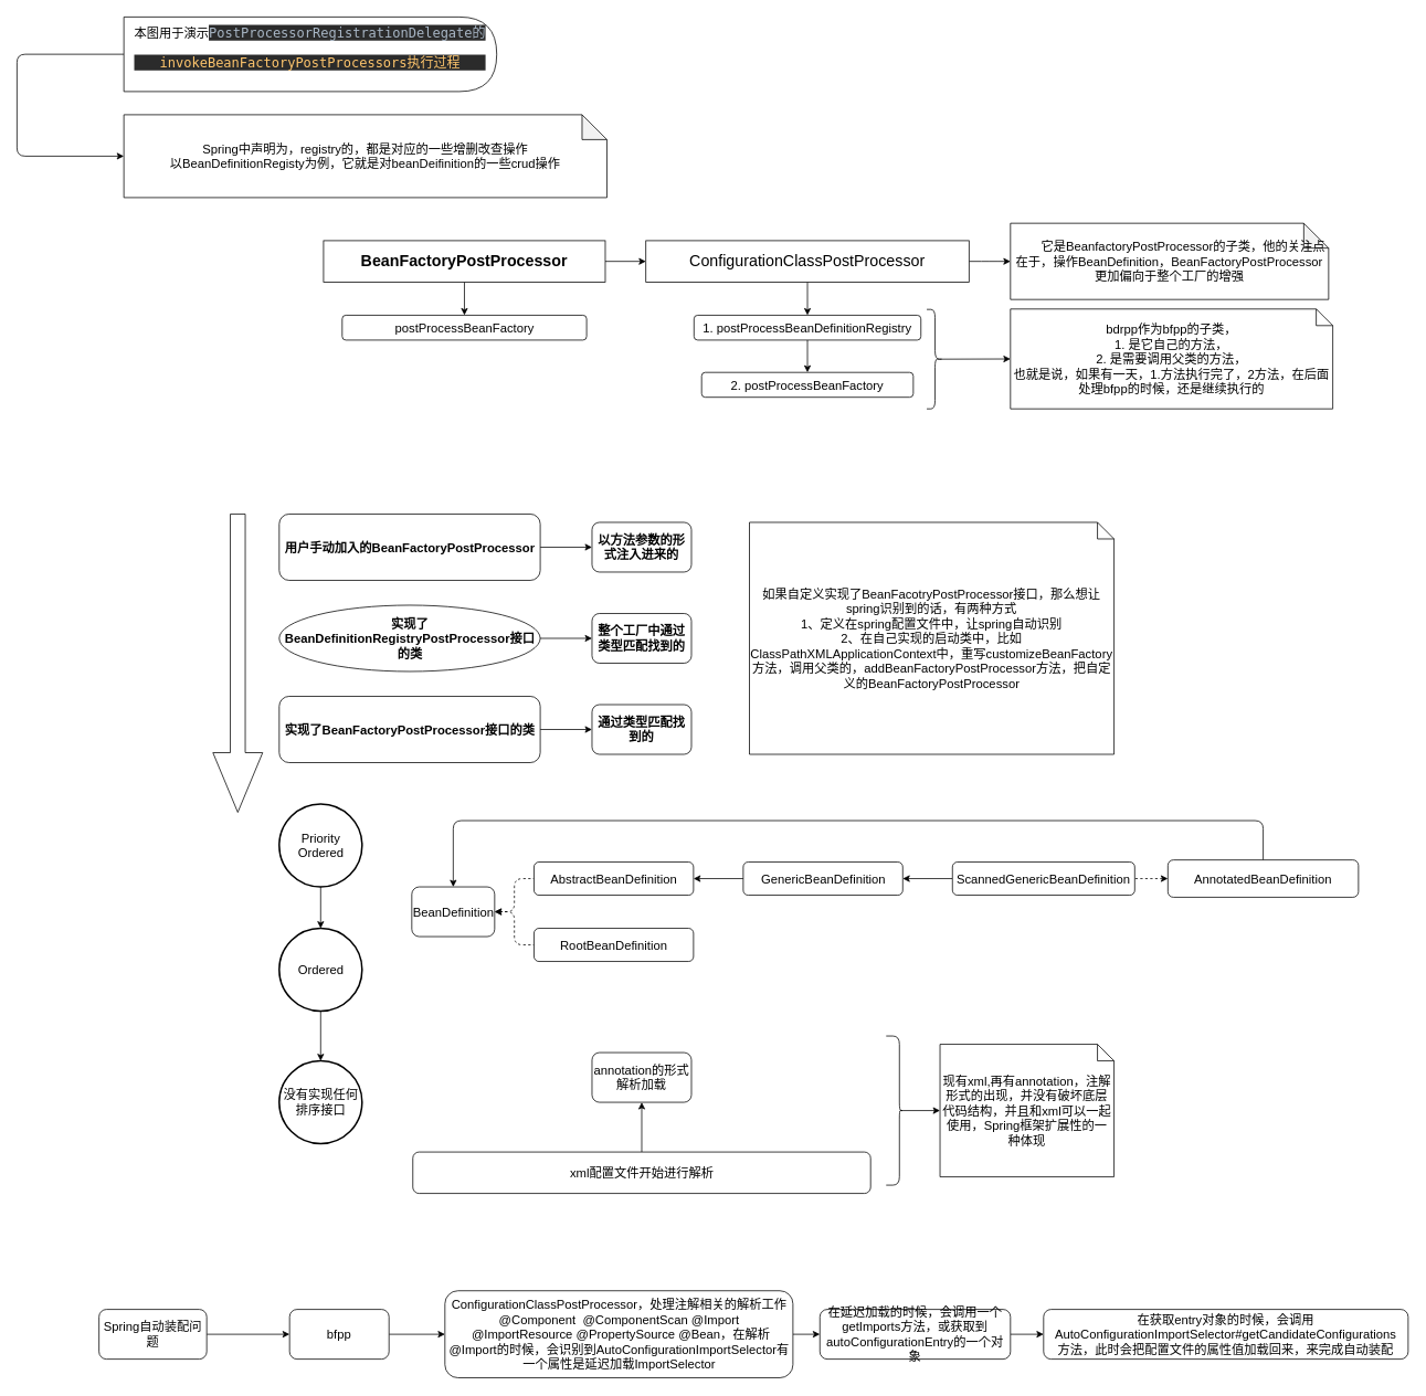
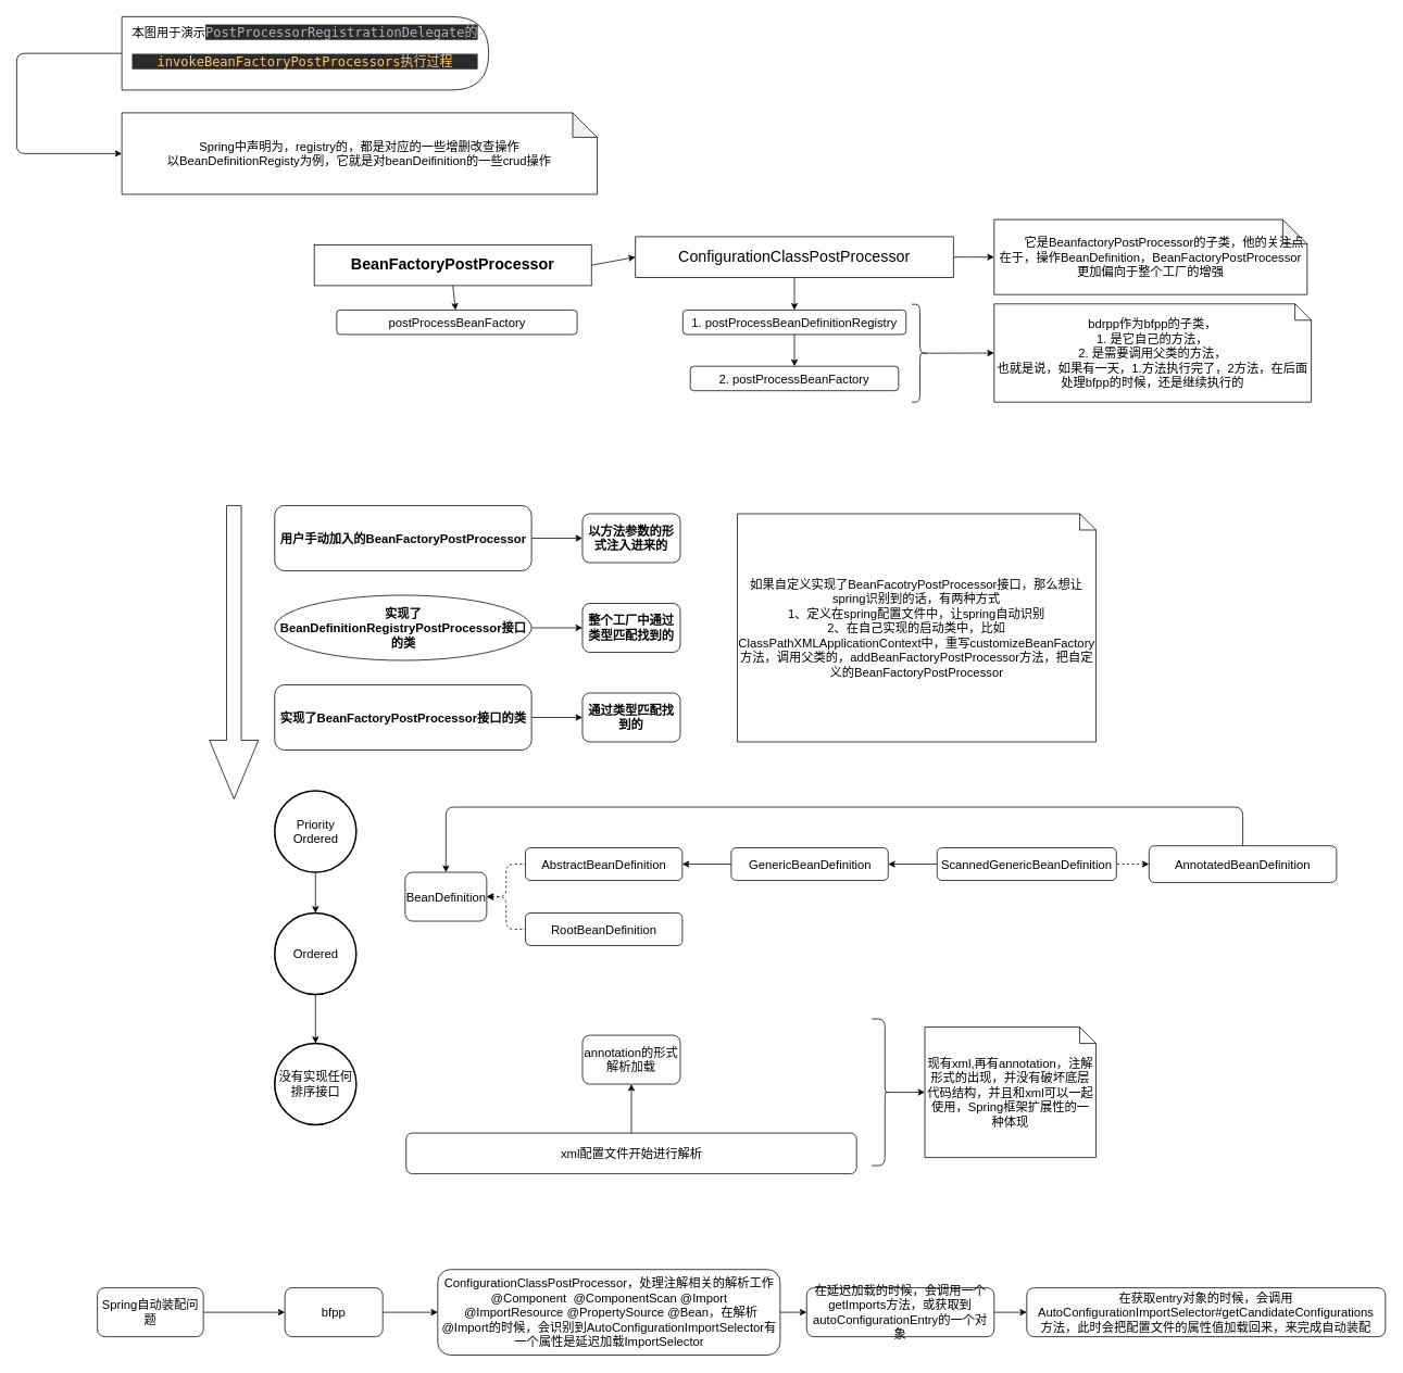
  <mxCell id="0" />
  <mxCell id="1" parent="0" />
  <mxCell id="2" style="edgeStyle=none;html=1;exitX=1;exitY=0.5;exitDx=0;exitDy=0;entryX=0;entryY=0.5;entryDx=0;entryDy=0;" parent="1" source="4" target="7" edge="1"><mxGeometry relative="1" as="geometry"><Array as="points" /></mxGeometry></mxCell>
  <mxCell id="3" style="edgeStyle=none;html=1;exitX=0.5;exitY=1;exitDx=0;exitDy=0;fontSize=15;" parent="1" source="4" target="21" edge="1"><mxGeometry relative="1" as="geometry"><mxPoint x="560" y="380" as="targetPoint" /></mxGeometry></mxCell>
- <mxCell id="4" value="&lt;b&gt;&lt;font style=&quot;font-size: 19px&quot;&gt;BeanFactoryPostProcessor&lt;/font&gt;&lt;/b&gt;" style="rounded=0;whiteSpace=wrap;html=1;" parent="1" vertex="1"><mxGeometry x="390" y="290" width="340" height="50" as="geometry" /></mxCell>
+ <mxCell id="4" value="&lt;b&gt;&lt;font style=&quot;font-size: 19px&quot;&gt;BeanFactoryPostProcessor&lt;/font&gt;&lt;/b&gt;" style="rounded=0;whiteSpace=wrap;html=1;" parent="1" vertex="1"><mxGeometry x="385" y="300" width="340" height="50" as="geometry" /></mxCell>
  <mxCell id="5" style="edgeStyle=none;html=1;exitX=0.5;exitY=1;exitDx=0;exitDy=0;fontSize=15;" parent="1" source="7" target="20" edge="1"><mxGeometry relative="1" as="geometry"><mxPoint x="974" y="400" as="targetPoint" /></mxGeometry></mxCell>
  <mxCell id="6" style="edgeStyle=elbowEdgeStyle;html=1;exitX=1;exitY=0.5;exitDx=0;exitDy=0;entryX=0;entryY=0.5;entryDx=0;entryDy=0;entryPerimeter=0;" edge="1" parent="1" source="7" target="60"><mxGeometry relative="1" as="geometry" /></mxCell>
  <mxCell id="7" value="&lt;font style=&quot;font-size: 19px&quot;&gt;ConfigurationClassPostProcessor&lt;/font&gt;" style="rounded=0;whiteSpace=wrap;html=1;" parent="1" vertex="1"><mxGeometry x="779" y="290" width="390" height="50" as="geometry" /></mxCell>
  <mxCell id="8" value="" style="shape=singleArrow;direction=south;whiteSpace=wrap;html=1;" parent="1" vertex="1"><mxGeometry x="256.5" y="620" width="60" height="360" as="geometry" /></mxCell>
  <mxCell id="9" style="edgeStyle=none;html=1;exitX=1;exitY=0.5;exitDx=0;exitDy=0;" parent="1" source="10" target="11" edge="1"><mxGeometry relative="1" as="geometry" /></mxCell>
  <mxCell id="10" value="用户手动加入的BeanFactoryPostProcessor" style="rounded=1;whiteSpace=wrap;html=1;fontSize=15;fontStyle=1" parent="1" vertex="1"><mxGeometry x="336.5" y="620" width="315" height="80" as="geometry" /></mxCell>
  <mxCell id="11" value="以方法参数的形式注入进来的" style="rounded=1;whiteSpace=wrap;html=1;fontSize=15;fontStyle=1" parent="1" vertex="1"><mxGeometry x="714" y="630" width="120" height="60" as="geometry" /></mxCell>
  <mxCell id="12" value="整个工厂中通过类型匹配找到的" style="rounded=1;whiteSpace=wrap;html=1;fontSize=15;fontStyle=1" parent="1" vertex="1"><mxGeometry x="714" y="740" width="120" height="60" as="geometry" /></mxCell>
  <mxCell id="13" style="edgeStyle=none;html=1;exitX=1;exitY=0.5;exitDx=0;exitDy=0;" parent="1" source="14" target="12" edge="1"><mxGeometry relative="1" as="geometry" /></mxCell>
  <mxCell id="14" value="实现了BeanDefinitionRegistryPostProcessor接口的类" style="ellipse;whiteSpace=wrap;html=1;fontSize=15;fontStyle=1;" parent="1" vertex="1"><mxGeometry x="336.5" y="730" width="315" height="80" as="geometry" /></mxCell>
  <mxCell id="15" value="通过类型匹配找到的" style="rounded=1;whiteSpace=wrap;html=1;fontSize=15;fontStyle=1" parent="1" vertex="1"><mxGeometry x="714" y="850" width="120" height="60" as="geometry" /></mxCell>
  <mxCell id="16" style="edgeStyle=none;html=1;exitX=1;exitY=0.5;exitDx=0;exitDy=0;" parent="1" source="17" target="15" edge="1"><mxGeometry relative="1" as="geometry" /></mxCell>
  <mxCell id="17" value="实现了BeanFactoryPostProcessor接口的类" style="rounded=1;whiteSpace=wrap;html=1;fontSize=15;fontStyle=1" parent="1" vertex="1"><mxGeometry x="336.5" y="840" width="315" height="80" as="geometry" /></mxCell>
  <mxCell id="18" value="如果自定义实现了BeanFacotryPostProcessor接口，那么想让spring识别到的话，有两种方式&lt;br&gt;1、定义在spring配置文件中，让spring自动识别&lt;br&gt;2、在自己实现的启动类中，比如ClassPathXMLApplicationContext中，重写customizeBeanFactory方法，调用父类的，addBeanFactoryPostProcessor方法，把自定义的BeanFactoryPostProcessor" style="shape=note;size=20;whiteSpace=wrap;html=1;fontSize=15;" parent="1" vertex="1"><mxGeometry x="904" y="630" width="440" height="280" as="geometry" /></mxCell>
  <mxCell id="19" style="edgeStyle=none;html=1;exitX=0.5;exitY=1;exitDx=0;exitDy=0;entryX=0.5;entryY=0;entryDx=0;entryDy=0;fontSize=15;" parent="1" source="20" target="22" edge="1"><mxGeometry relative="1" as="geometry" /></mxCell>
  <mxCell id="20" value="1. postProcessBeanDefinitionRegistry" style="rounded=1;whiteSpace=wrap;html=1;fontSize=15;" parent="1" vertex="1"><mxGeometry x="837.07" y="380" width="273.88" height="30" as="geometry" /></mxCell>
  <mxCell id="21" value="postProcessBeanFactory" style="rounded=1;whiteSpace=wrap;html=1;fontSize=15;" parent="1" vertex="1"><mxGeometry x="412.5" y="380" width="295" height="30" as="geometry" /></mxCell>
  <mxCell id="22" value="2. postProcessBeanFactory" style="rounded=1;whiteSpace=wrap;html=1;fontSize=15;" parent="1" vertex="1"><mxGeometry x="846.26" y="449" width="255.5" height="30" as="geometry" /></mxCell>
  <mxCell id="23" style="edgeStyle=none;html=1;exitX=0.1;exitY=0.5;exitDx=0;exitDy=0;exitPerimeter=0;fontSize=15;entryX=0;entryY=0.5;entryDx=0;entryDy=0;entryPerimeter=0;" parent="1" source="24" edge="1" target="25"><mxGeometry relative="1" as="geometry"><mxPoint x="1239" y="440" as="targetPoint" /></mxGeometry></mxCell>
  <mxCell id="24" value="" style="shape=curlyBracket;whiteSpace=wrap;html=1;rounded=1;flipH=1;fontSize=15;" parent="1" vertex="1"><mxGeometry x="1118" y="373" width="20" height="120" as="geometry" /></mxCell>
  <mxCell id="25" value="bdrpp作为bfpp的子类，&lt;br&gt;1. 是它自己的方法，&lt;br&gt;2. 是需要调用父类的方法，&lt;br&gt;也就是说，如果有一天，1.方法执行完了，2方法，在后面处理bfpp的时候，还是继续执行的" style="shape=note;size=20;whiteSpace=wrap;html=1;fontSize=15;" parent="1" vertex="1"><mxGeometry x="1219.01" y="372.5" width="389" height="120.5" as="geometry" /></mxCell>
  <mxCell id="26" style="edgeStyle=elbowEdgeStyle;html=1;exitX=0;exitY=0.5;exitDx=0;exitDy=0;entryX=0;entryY=0.5;entryDx=0;entryDy=0;entryPerimeter=0;elbow=vertical;" edge="1" parent="1" source="27" target="61"><mxGeometry relative="1" as="geometry"><Array as="points"><mxPoint x="20" y="134" /></Array></mxGeometry></mxCell>
  <mxCell id="27" value="本图用于演示&lt;span style=&quot;background-color: rgb(43 , 43 , 43) ; color: rgb(169 , 183 , 198) ; font-family: &amp;#34;jetbrains mono extrabold&amp;#34; , monospace ; font-size: 12pt&quot;&gt;PostProcessorRegistrationDelegate的&lt;br&gt;&lt;/span&gt;&lt;pre style=&quot;background-color: #2b2b2b ; color: #a9b7c6 ; font-family: &amp;#34;jetbrains mono extrabold&amp;#34; , monospace ; font-size: 12.0pt&quot;&gt;&lt;span style=&quot;color: #ffc66d&quot;&gt;invokeBeanFactoryPostProcessors执行过程&lt;/span&gt;&lt;/pre&gt;" style="shape=delay;whiteSpace=wrap;html=1;fontSize=15;" parent="1" vertex="1"><mxGeometry x="149" y="20" width="450" height="90" as="geometry" /></mxCell>
  <mxCell id="28" style="edgeStyle=none;html=1;exitX=0.5;exitY=1;exitDx=0;exitDy=0;exitPerimeter=0;fontSize=15;" parent="1" source="29" edge="1"><mxGeometry relative="1" as="geometry"><mxPoint x="386.5" y="1120" as="targetPoint" /></mxGeometry></mxCell>
  <mxCell id="29" value="Priority&lt;br&gt;Ordered" style="strokeWidth=2;html=1;shape=mxgraph.flowchart.start_2;whiteSpace=wrap;fontSize=15;" parent="1" vertex="1"><mxGeometry x="336.5" y="970" width="100" height="100" as="geometry" /></mxCell>
  <mxCell id="30" value="" style="edgeStyle=none;html=1;fontSize=15;" parent="1" source="31" target="32" edge="1"><mxGeometry relative="1" as="geometry" /></mxCell>
  <mxCell id="31" value="&lt;span&gt;Ordered&lt;/span&gt;" style="strokeWidth=2;html=1;shape=mxgraph.flowchart.start_2;whiteSpace=wrap;fontSize=15;" parent="1" vertex="1"><mxGeometry x="336.5" y="1120" width="100" height="100" as="geometry" /></mxCell>
  <mxCell id="32" value="没有实现任何排序接口" style="strokeWidth=2;html=1;shape=mxgraph.flowchart.start_2;whiteSpace=wrap;fontSize=15;" parent="1" vertex="1"><mxGeometry x="336.5" y="1280" width="100" height="100" as="geometry" /></mxCell>
  <mxCell id="33" style="edgeStyle=orthogonalEdgeStyle;html=1;exitX=1;exitY=0.5;exitDx=0;exitDy=0;entryX=0;entryY=0.5;entryDx=0;entryDy=0;fontSize=15;dashed=1;endArrow=none;endFill=0;startArrow=classic;startFill=1;" parent="1" source="36" target="39" edge="1"><mxGeometry relative="1" as="geometry" /></mxCell>
  <mxCell id="34" style="edgeStyle=orthogonalEdgeStyle;html=1;exitX=0.5;exitY=0;exitDx=0;exitDy=0;entryX=0.5;entryY=0;entryDx=0;entryDy=0;fontSize=15;endArrow=none;endFill=0;startArrow=classic;startFill=1;" parent="1" source="36" target="42" edge="1"><mxGeometry relative="1" as="geometry"><Array as="points"><mxPoint x="546.5" y="990" /><mxPoint x="1524.5" y="990" /></Array></mxGeometry></mxCell>
  <mxCell id="35" style="edgeStyle=orthogonalEdgeStyle;html=1;exitX=1;exitY=0.5;exitDx=0;exitDy=0;entryX=0;entryY=0.5;entryDx=0;entryDy=0;dashed=1;fontSize=15;endArrow=none;endFill=0;startArrow=classic;startFill=1;" parent="1" source="36" target="44" edge="1"><mxGeometry relative="1" as="geometry" /></mxCell>
  <mxCell id="36" value="BeanDefinition" style="rounded=1;whiteSpace=wrap;html=1;fontSize=15;" parent="1" vertex="1"><mxGeometry x="496.5" y="1070" width="100" height="60" as="geometry" /></mxCell>
  <mxCell id="37" value="" style="edgeStyle=orthogonalEdgeStyle;html=1;fontSize=15;endArrow=none;endFill=0;startArrow=classic;startFill=1;" parent="1" source="38" target="40" edge="1"><mxGeometry relative="1" as="geometry" /></mxCell>
  <mxCell id="38" value="GenericBeanDefinition" style="whiteSpace=wrap;html=1;rounded=1;fontSize=15;" parent="1" vertex="1"><mxGeometry x="896.5" y="1040" width="192.5" height="40" as="geometry" /></mxCell>
  <mxCell id="39" value="RootBeanDefinition" style="rounded=1;whiteSpace=wrap;html=1;fontSize=15;" parent="1" vertex="1"><mxGeometry x="644" y="1120" width="192.5" height="40" as="geometry" /></mxCell>
  <mxCell id="40" value="ScannedGenericBeanDefinition" style="whiteSpace=wrap;html=1;rounded=1;fontSize=15;" parent="1" vertex="1"><mxGeometry x="1149" y="1040" width="220" height="40" as="geometry" /></mxCell>
  <mxCell id="41" value="" style="edgeStyle=orthogonalEdgeStyle;html=1;fontSize=15;dashed=1;endArrow=none;endFill=0;startArrow=classic;startFill=1;" parent="1" source="42" target="40" edge="1"><mxGeometry relative="1" as="geometry" /></mxCell>
  <mxCell id="42" value="AnnotatedBeanDefinition" style="rounded=1;whiteSpace=wrap;html=1;fontSize=15;" parent="1" vertex="1"><mxGeometry x="1409" y="1037.5" width="230" height="45" as="geometry" /></mxCell>
  <mxCell id="43" style="edgeStyle=orthogonalEdgeStyle;html=1;exitX=1;exitY=0.5;exitDx=0;exitDy=0;fontSize=15;endArrow=none;endFill=0;startArrow=classic;startFill=1;" parent="1" source="44" target="38" edge="1"><mxGeometry relative="1" as="geometry" /></mxCell>
  <mxCell id="44" value="AbstractBeanDefinition" style="whiteSpace=wrap;html=1;rounded=1;fontSize=15;" parent="1" vertex="1"><mxGeometry x="644" y="1040" width="192.5" height="40" as="geometry" /></mxCell>
  <mxCell id="45" style="edgeStyle=orthogonalEdgeStyle;html=1;exitX=0.5;exitY=0;exitDx=0;exitDy=0;fontSize=15;startArrow=none;startFill=0;endArrow=classic;endFill=1;" parent="1" source="46" target="47" edge="1"><mxGeometry relative="1" as="geometry" /></mxCell>
  <mxCell id="46" value="xml配置文件开始进行解析" style="rounded=1;whiteSpace=wrap;html=1;fontSize=15;" parent="1" vertex="1"><mxGeometry x="497.75" y="1390" width="552.5" height="50" as="geometry" /></mxCell>
  <mxCell id="47" value="annotation的形式解析加载" style="whiteSpace=wrap;html=1;rounded=1;fontSize=15;" parent="1" vertex="1"><mxGeometry x="714" y="1270" width="120" height="60" as="geometry" /></mxCell>
  <mxCell id="48" style="edgeStyle=orthogonalEdgeStyle;html=1;exitX=0.1;exitY=0.5;exitDx=0;exitDy=0;exitPerimeter=0;fontSize=15;startArrow=none;startFill=0;endArrow=classic;endFill=1;" parent="1" source="49" target="50" edge="1"><mxGeometry relative="1" as="geometry"><mxPoint x="1136.5" y="1340" as="targetPoint" /></mxGeometry></mxCell>
  <mxCell id="49" value="" style="shape=curlyBracket;whiteSpace=wrap;html=1;rounded=1;flipH=1;fontSize=15;size=0.2;" parent="1" vertex="1"><mxGeometry x="1069" y="1250" width="20" height="180" as="geometry" /></mxCell>
  <mxCell id="50" value="现有xml,再有annotation，注解形式的出现，并没有破坏底层代码结构，并且和xml可以一起使用，Spring框架扩展性的一种体现" style="shape=note;size=20;whiteSpace=wrap;html=1;fontSize=15;" parent="1" vertex="1"><mxGeometry x="1134" y="1260" width="210" height="160" as="geometry" /></mxCell>
  <mxCell id="51" value="" style="edgeStyle=orthogonalEdgeStyle;html=1;fontSize=15;startArrow=none;startFill=0;endArrow=classic;endFill=1;" parent="1" source="52" target="54" edge="1"><mxGeometry relative="1" as="geometry" /></mxCell>
  <mxCell id="52" value="bfpp" style="rounded=1;whiteSpace=wrap;html=1;fontSize=15;" parent="1" vertex="1"><mxGeometry x="349" y="1580" width="120" height="60" as="geometry" /></mxCell>
  <mxCell id="53" value="" style="edgeStyle=orthogonalEdgeStyle;html=1;fontSize=15;startArrow=none;startFill=0;endArrow=classic;endFill=1;" parent="1" source="54" target="56" edge="1"><mxGeometry relative="1" as="geometry" /></mxCell>
  <mxCell id="54" value="ConfigurationClassPostProcessor，处理注解相关的解析工作&lt;br&gt;@Component&amp;nbsp; @ComponentScan @Import&lt;br&gt;&amp;nbsp;@ImportResource @PropertySource @Bean，在解析@Import的时候，会识别到AutoConfigurationImportSelector有一个属性是延迟加载ImportSelector" style="rounded=1;whiteSpace=wrap;html=1;fontSize=15;" parent="1" vertex="1"><mxGeometry x="536.5" y="1557.5" width="420" height="105" as="geometry" /></mxCell>
  <mxCell id="55" value="" style="edgeStyle=orthogonalEdgeStyle;html=1;fontSize=15;startArrow=none;startFill=0;endArrow=classic;endFill=1;" parent="1" source="56" target="57" edge="1"><mxGeometry relative="1" as="geometry" /></mxCell>
  <mxCell id="56" value="在延迟加载的时候，会调用一个getImports方法，或获取到autoConfigurationEntry的一个对象" style="rounded=1;whiteSpace=wrap;html=1;fontSize=15;" parent="1" vertex="1"><mxGeometry x="989.01" y="1580" width="230" height="60" as="geometry" /></mxCell>
  <mxCell id="57" value="在获取entry对象的时候，会调用AutoConfigurationImportSelector#getCandidateConfigurations&lt;br&gt;方法，此时会把配置文件的属性值加载回来，来完成自动装配" style="rounded=1;whiteSpace=wrap;html=1;fontSize=15;" parent="1" vertex="1"><mxGeometry x="1259" y="1580" width="440" height="60" as="geometry" /></mxCell>
  <mxCell id="58" value="" style="edgeStyle=orthogonalEdgeStyle;html=1;fontSize=15;startArrow=none;startFill=0;endArrow=classic;endFill=1;" parent="1" source="59" target="52" edge="1"><mxGeometry relative="1" as="geometry" /></mxCell>
  <mxCell id="59" value="Spring自动装配问题" style="rounded=1;whiteSpace=wrap;html=1;fontSize=15;" parent="1" vertex="1"><mxGeometry x="119" y="1580" width="130" height="60" as="geometry" /></mxCell>
  <mxCell id="60" value="&lt;span style=&quot;font-size: 15px&quot;&gt;&lt;span style=&quot;white-space: pre&quot;&gt;&#09;&lt;/span&gt;它是BeanfactoryPostProcessor的子类，他的关注点在于，操作BeanDefinition，BeanFactoryPostProcessor更加偏向于整个工厂的增强&lt;/span&gt;" style="shape=note;whiteSpace=wrap;html=1;backgroundOutline=1;darkOpacity=0.05;" vertex="1" parent="1"><mxGeometry x="1219.01" y="269" width="383.99" height="92" as="geometry" /></mxCell>
  <mxCell id="61" value="&lt;span style=&quot;font-size: 15px&quot;&gt;Spring中声明为，registry的，都是对应的一些增删改查操作&lt;/span&gt;&lt;br style=&quot;font-size: 15px&quot;&gt;&lt;span style=&quot;font-size: 15px&quot;&gt;以BeanDefinitionRegisty为例，它就是对beanDeifinition的一些crud操作&lt;/span&gt;" style="shape=note;whiteSpace=wrap;html=1;backgroundOutline=1;darkOpacity=0.05;" vertex="1" parent="1"><mxGeometry x="149" y="138" width="583" height="100" as="geometry" /></mxCell>
